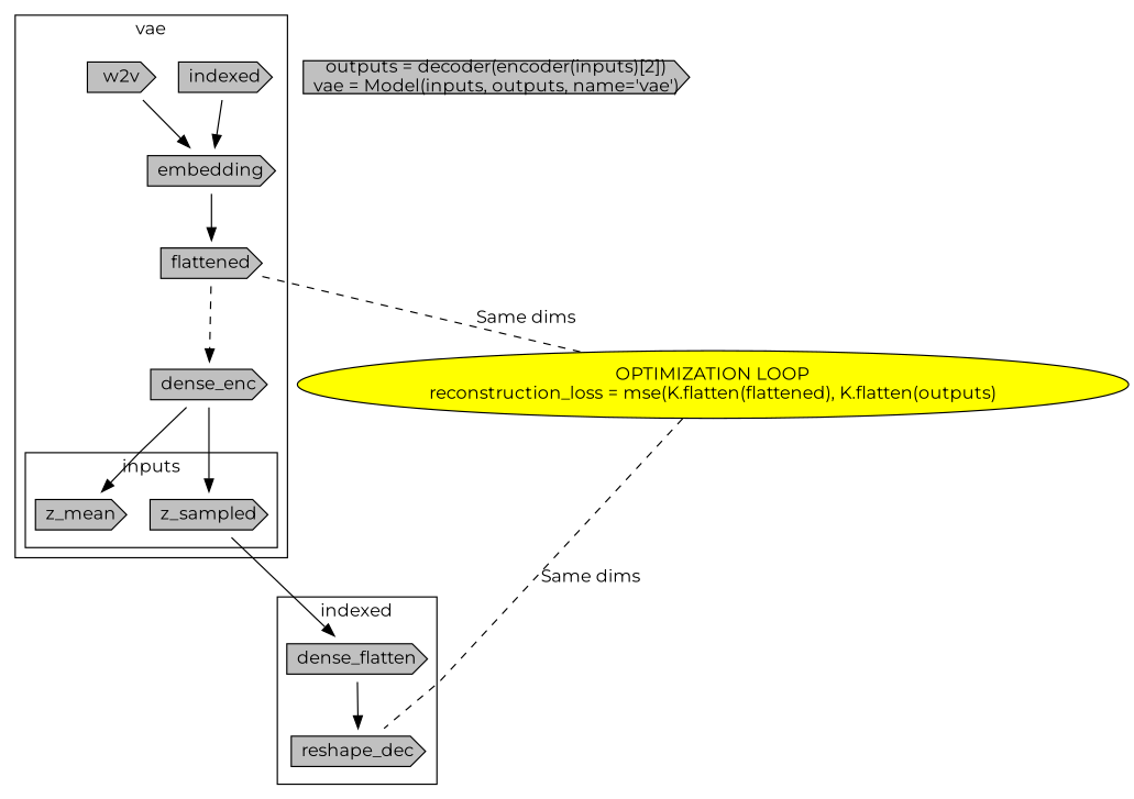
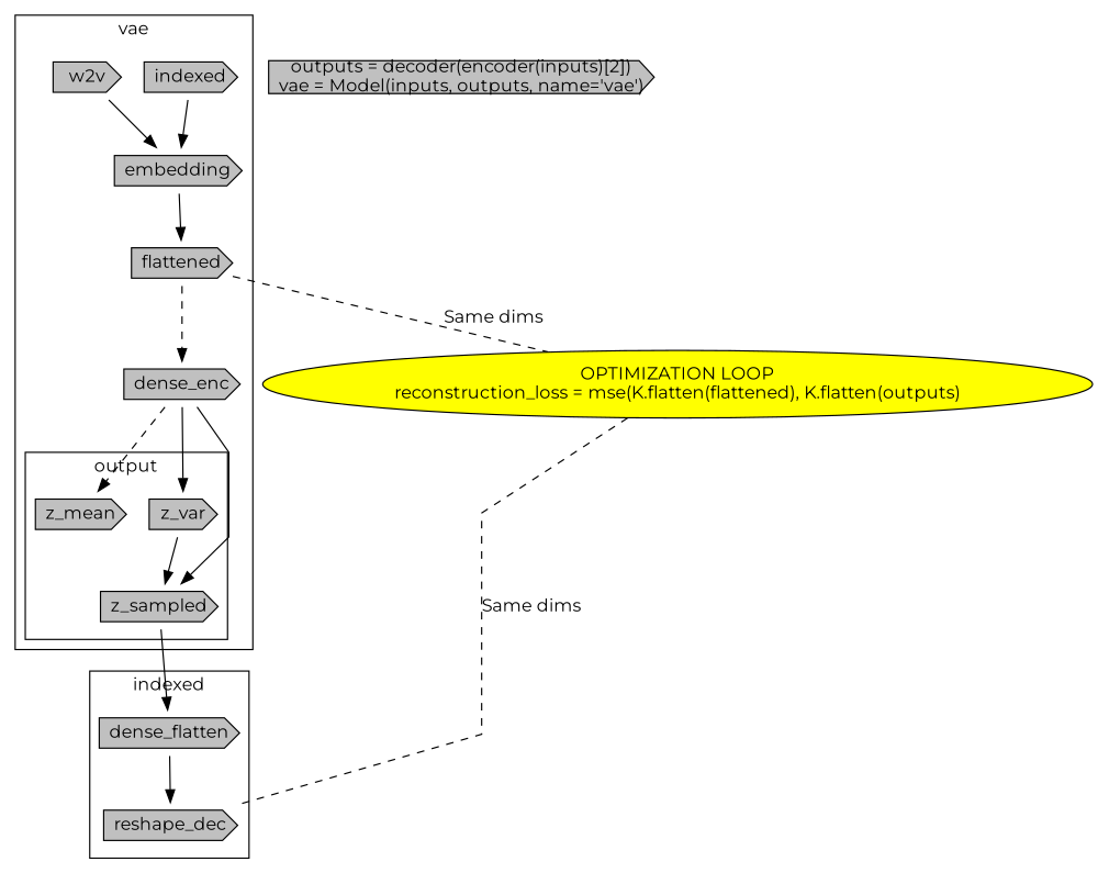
  digraph {
    fontname=Montserrat
    splines=polyline
    node [fillcolor=gray fontname=Montserrat shape=cds style=filled]
    edge [fontname=Montserrat]
    z_mean
+   z_var
    z_sampled
    indexed
    embedding
    w2v
    flattened
    dense_enc
    n9 [label=dense_flatten]
    reshape_dec
    n11 [fillcolor=yellow label="OPTIMIZATION LOOP\nreconstruction_loss = mse(K.flatten(flattened), K.flatten(outputs)" shape=oval]
    n12 [label="outputs = decoder(encoder(inputs)[2])\nvae = Model(inputs, outputs, name='vae')"]
    subgraph cluster_1 {
      color=black
      label=vae
      indexed
      embedding
      w2v
      flattened
      dense_enc
      subgraph cluster_2 {
        color=black
-       label=inputs
+       label=output
        z_mean
+       z_var
        z_sampled
      }
    }
    subgraph cluster_3 {
      color=black
      label=indexed
      n9
      reshape_dec
    }
+   z_var -> z_sampled
    z_sampled -> n9
    indexed -> embedding
    embedding -> flattened
    w2v -> embedding
    flattened -> dense_enc [style=dashed]
    flattened -> n11 [arrowhead=none label="Same dims" style=dashed]
-   dense_enc -> z_mean
+   dense_enc -> z_mean [style=dashed]
+   dense_enc -> z_var
    dense_enc -> z_sampled
    n9 -> reshape_dec
    n11 -> reshape_dec [arrowhead=none label="Same dims" style=dashed]
  }
